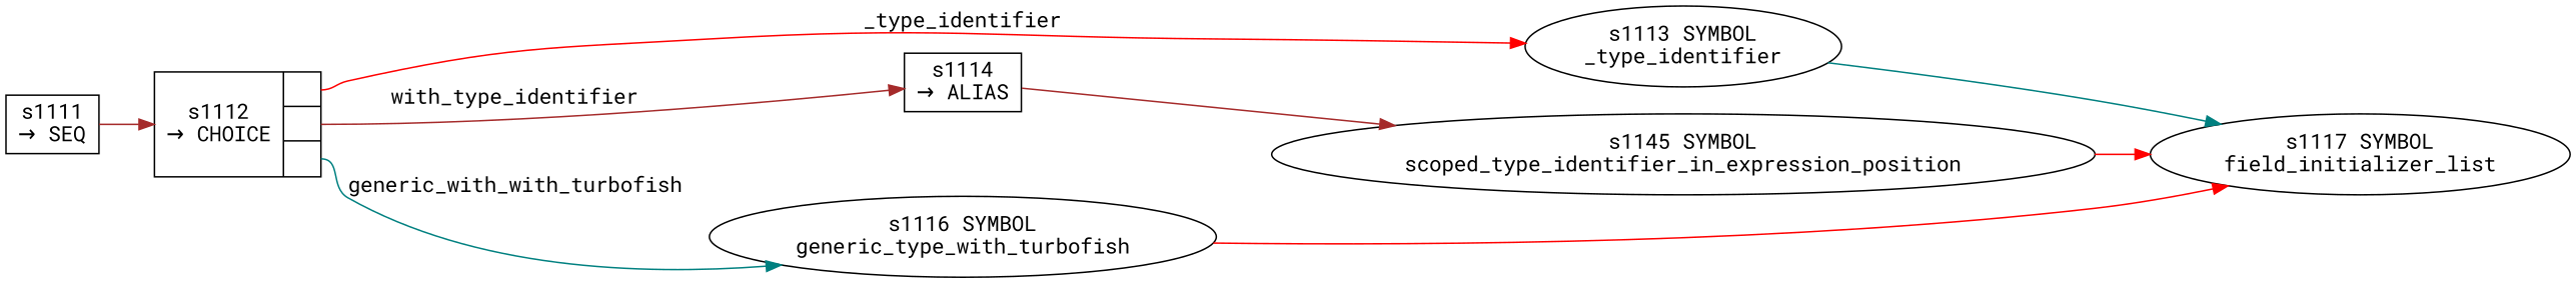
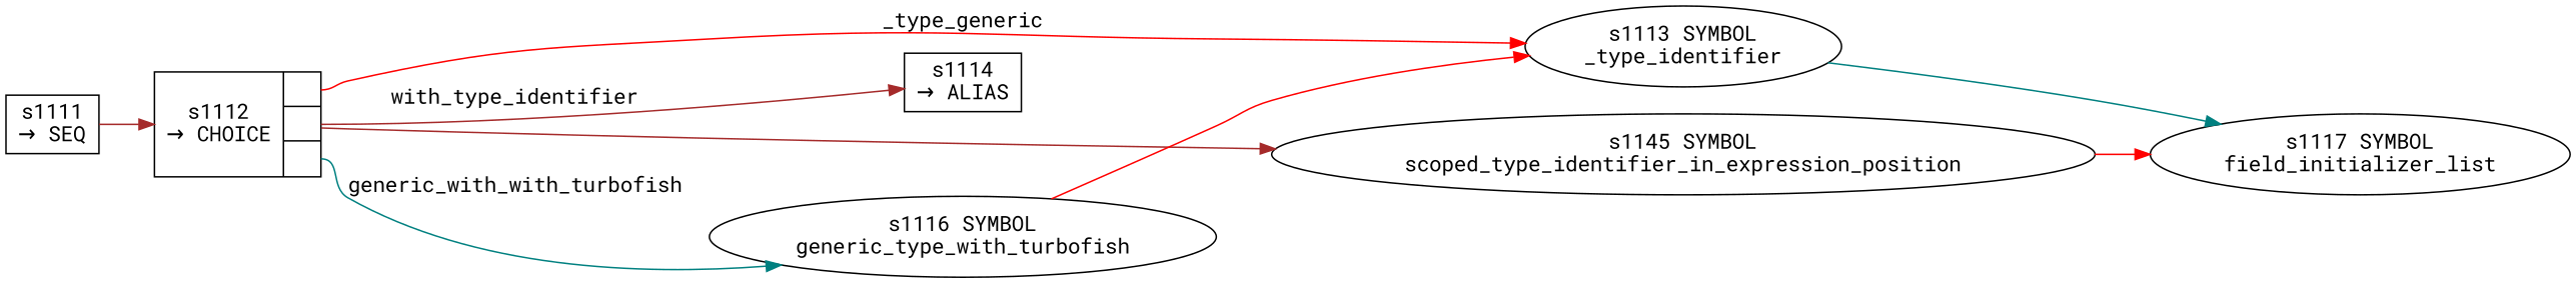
  digraph {
    fontname="Roboto Mono"
    rankdir=LR
    node [fontname="Roboto Mono"]
    edge [color=brown fontname="Roboto Mono"]
    n1 [fixedsize=false label="s1111\n&rarr; SEQ" peripheries=1 shape=record]
    n2 [fixedsize=false label="{s1112\n&rarr; CHOICE|{<p0>|<p1>|<p2>}}" peripheries=1 shape=record]
    n3 [label="s1113 SYMBOL\n_type_identifier"]
    n4 [fixedsize=false label="s1114\n&rarr; ALIAS" peripheries=1 shape=record]
    n5 [label="s1116 SYMBOL\ngeneric_type_with_turbofish"]
    n6 [label="s1117 SYMBOL\nfield_initializer_list"]
    n7 [label="s1145 SYMBOL\nscoped_type_identifier_in_expression_position"]
    n1 -> n2
-   n2 -> n3 [color=red label=_type_identifier tailport=p0]
+   n2 -> n3 [color=red label=_type_generic tailport=p0]
    n2 -> n4 [label=with_type_identifier tailport=p1]
    n2 -> n5 [color=teal label=generic_with_with_turbofish tailport=p2]
    n3 -> n6 [color=teal]
-   n4 -> n7
-   n5 -> n6 [color=red]
+   n2 -> n7
+   n5 -> n3 [color=red]
    n7 -> n6 [color=red]
  }
